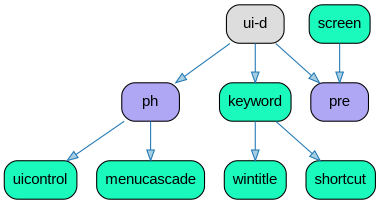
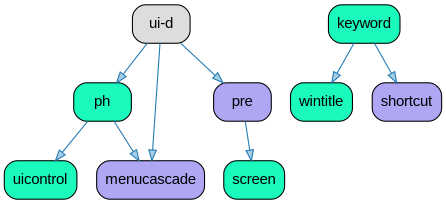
  strict digraph {
    node [fillcolor="#1AFABC" fontname=Arial shape=Mrecord style=filled]
    edge [color="#1f78b4" fillcolor="#a6cee3"]
    n1 [fillcolor="#DDDDDD" label="ui-d"]
-   n2 [fillcolor="#AFA7F4" label=ph]
+   n2 [label=ph]
    n3 [label=keyword]
    n4 [fillcolor="#AFA7F4" label=pre]
    n5 [label=uicontrol]
-   n6 [label=menucascade]
+   n6 [fillcolor="#AFA7F4" label=menucascade]
    n7 [label=wintitle]
-   n8 [label=shortcut]
+   n8 [fillcolor="#AFA7F4" label=shortcut]
    n9 [label=screen]
    n1 -> n2
-   n1 -> n3
+   n1 -> n6
    n1 -> n4
    n2 -> n5
    n2 -> n6
    n3 -> n7
    n3 -> n8
-   n9 -> n4
+   n4 -> n9
  }
